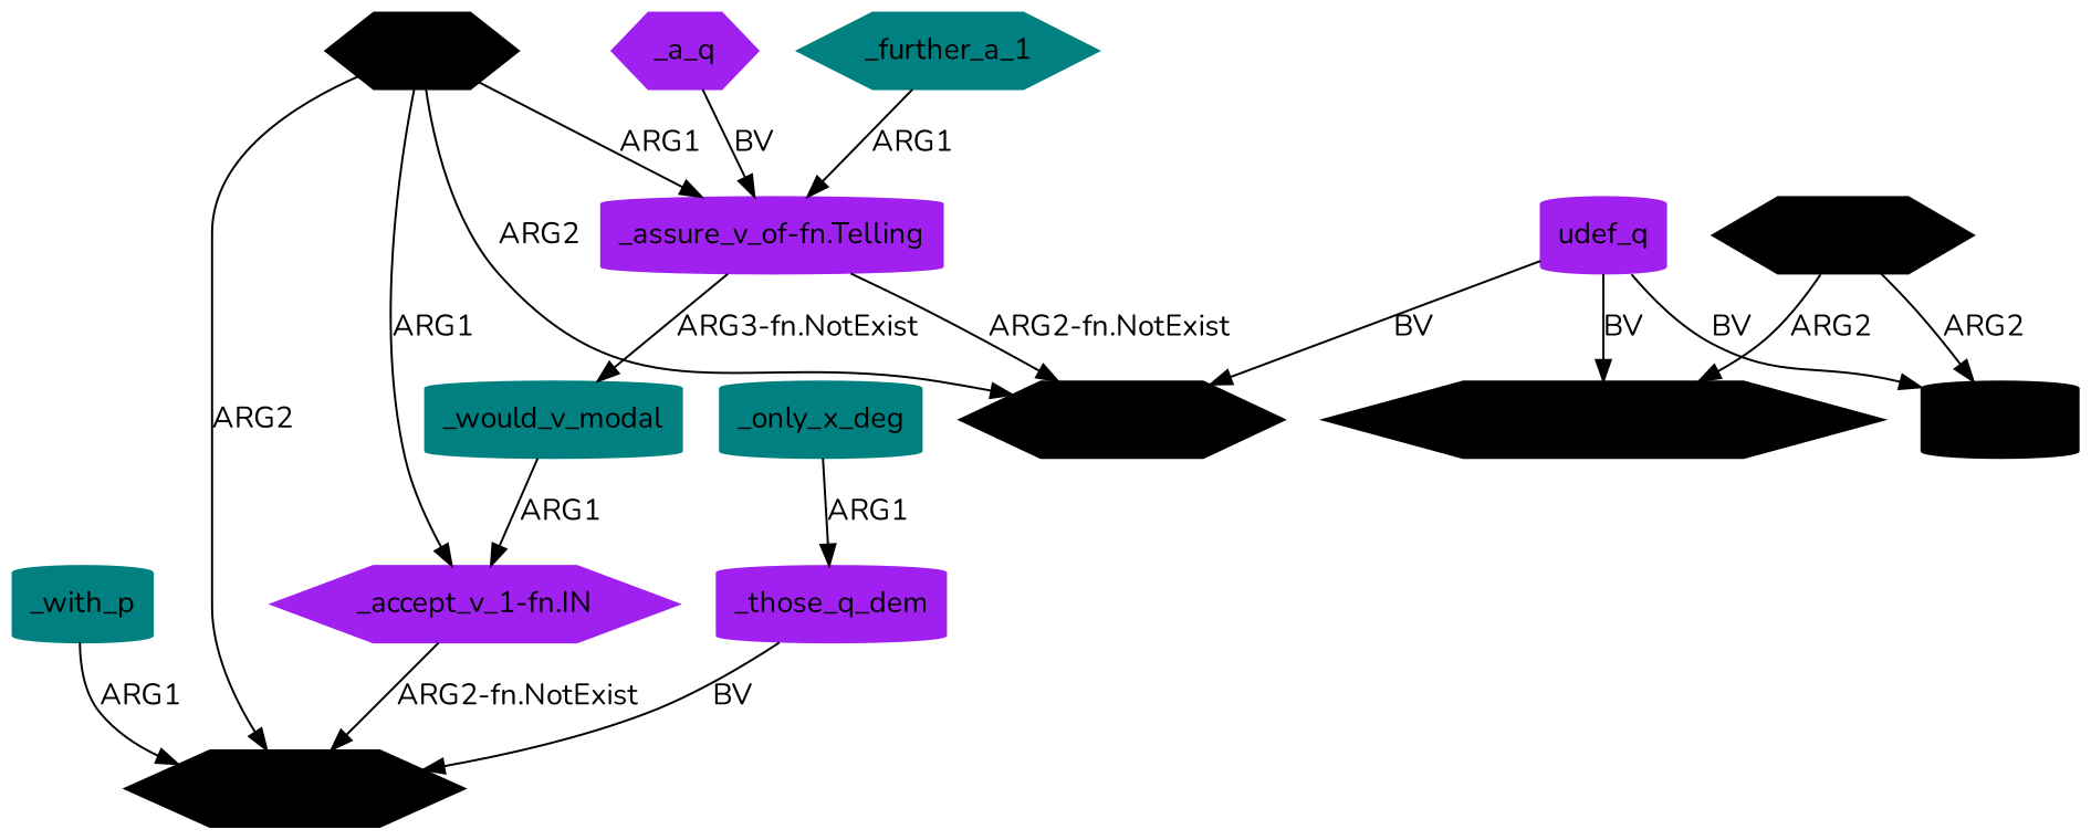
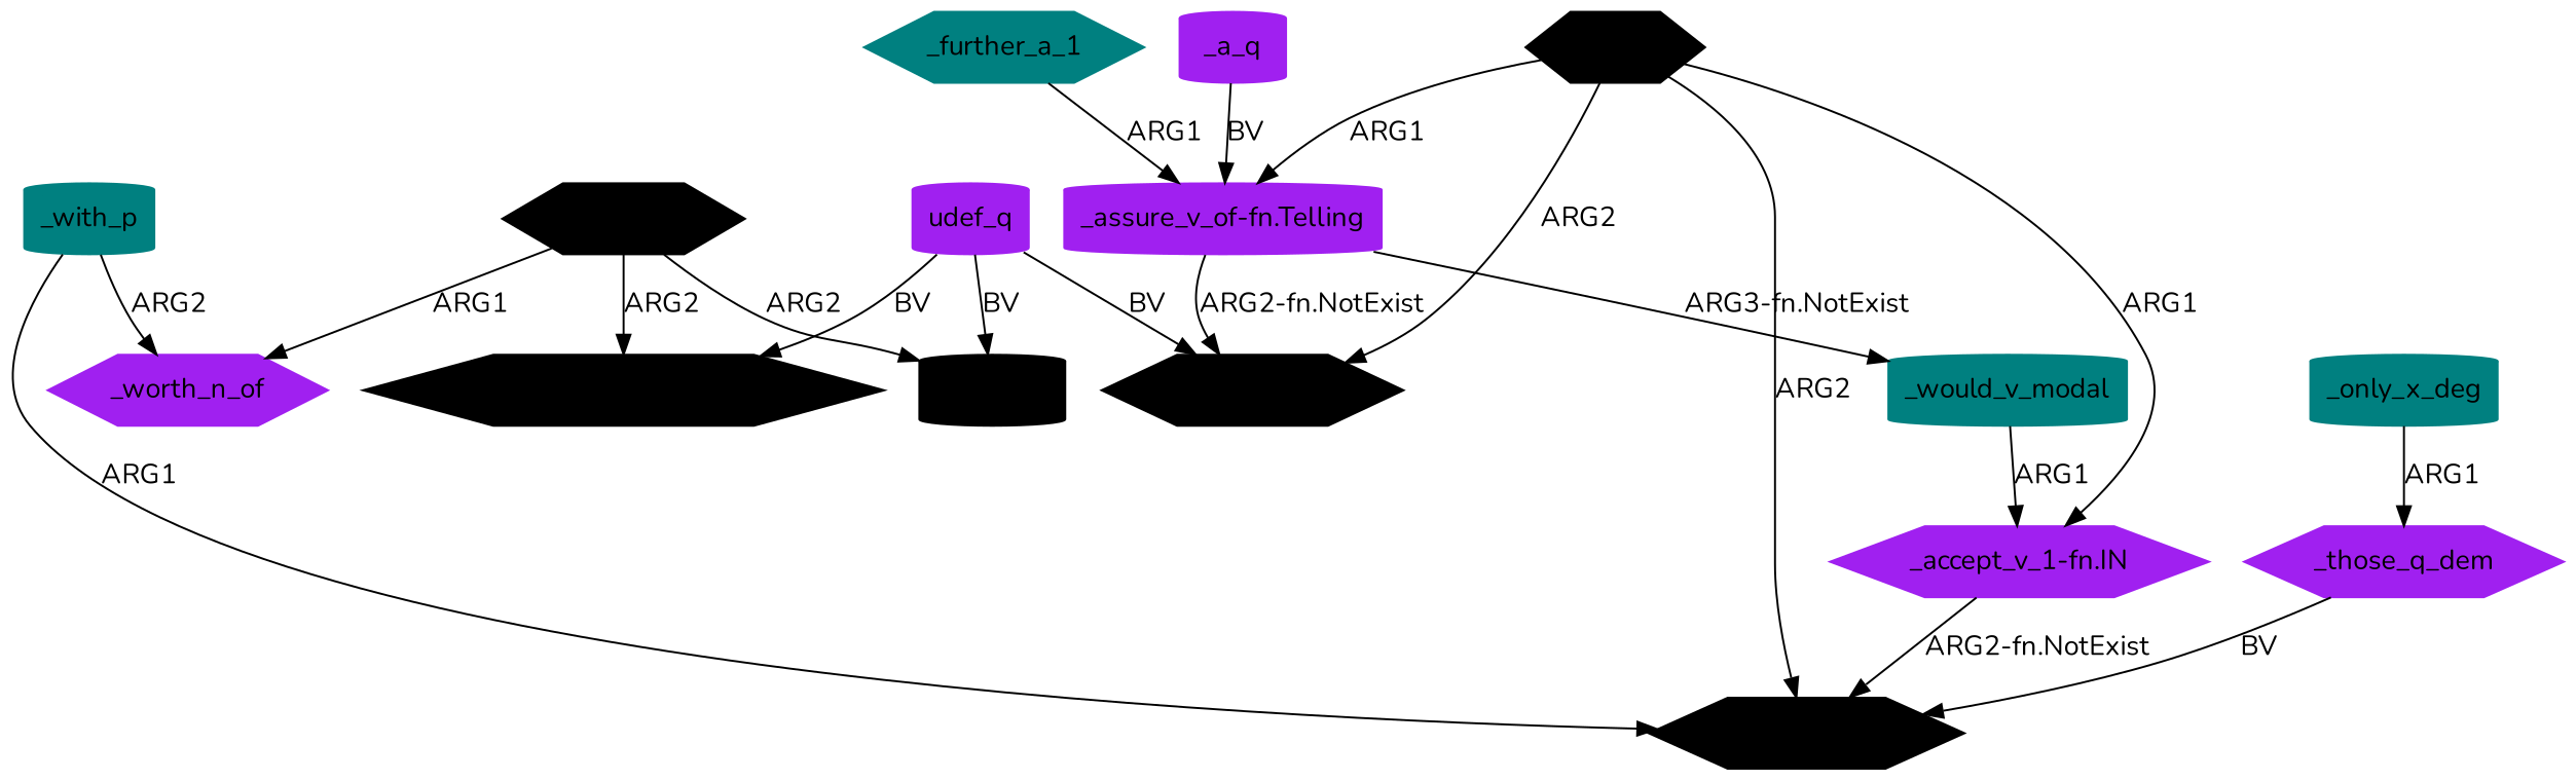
  digraph {
    fontname=Nunito
    node [color=purple fontname=Nunito shape=cylinder style=filled]
    edge [fontname=Nunito]
    _with_p [color=teal]
+   _worth_n_of [shape=hexagon]
    generic_entity [color=black shape=hexagon]
    parg_d [color=black shape=hexagon]
    _investor_n_1 [color=black shape=hexagon]
    "_accept_v_1-fn.IN" [shape=hexagon]
    "_assure_v_of-fn.Telling"
    _would_v_modal [color=teal]
    udef_q
    "_minimun/nn_u_unknown" [color=black shape=hexagon]
    _net_n_1 [color=black]
    _only_x_deg [color=teal]
-   _those_q_dem
+   _those_q_dem [shape=hexagon]
    compound [color=black shape=hexagon]
    _further_a_1 [color=teal shape=hexagon]
-   _a_q [shape=hexagon]
+   _a_q
+   _with_p -> _worth_n_of [label=ARG2]
    _with_p -> generic_entity [label=ARG1]
    parg_d -> generic_entity [label=ARG2]
    parg_d -> _investor_n_1 [label=ARG2]
    parg_d -> "_accept_v_1-fn.IN" [label=ARG1]
    parg_d -> "_assure_v_of-fn.Telling" [label=ARG1]
    "_accept_v_1-fn.IN" -> generic_entity [label="ARG2-fn.NotExist"]
    "_assure_v_of-fn.Telling" -> _investor_n_1 [label="ARG2-fn.NotExist"]
    "_assure_v_of-fn.Telling" -> _would_v_modal [label="ARG3-fn.NotExist"]
    _would_v_modal -> "_accept_v_1-fn.IN" [label=ARG1]
    udef_q -> _investor_n_1 [label=BV]
    udef_q -> "_minimun/nn_u_unknown" [label=BV]
    udef_q -> _net_n_1 [label=BV]
    _only_x_deg -> _those_q_dem [label=ARG1]
    _those_q_dem -> generic_entity [label=BV]
+   compound -> _worth_n_of [label=ARG1]
    compound -> "_minimun/nn_u_unknown" [label=ARG2]
    compound -> _net_n_1 [label=ARG2]
    _further_a_1 -> "_assure_v_of-fn.Telling" [label=ARG1]
    _a_q -> "_assure_v_of-fn.Telling" [label=BV]
  }
